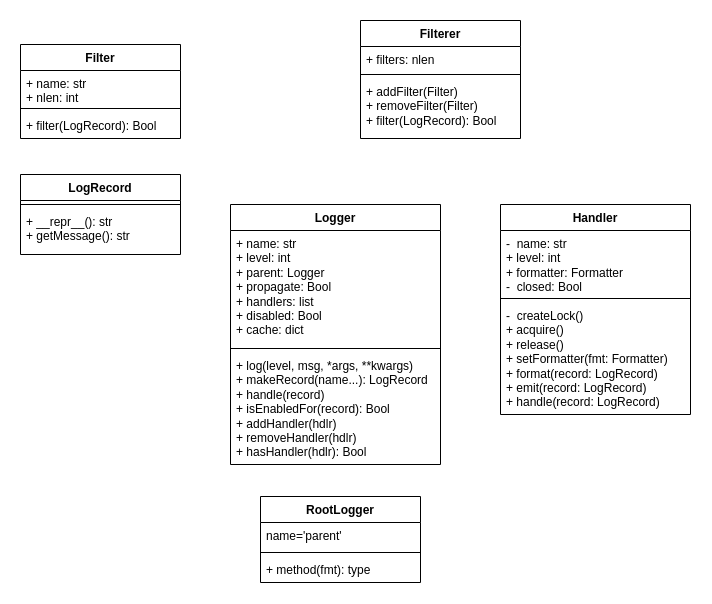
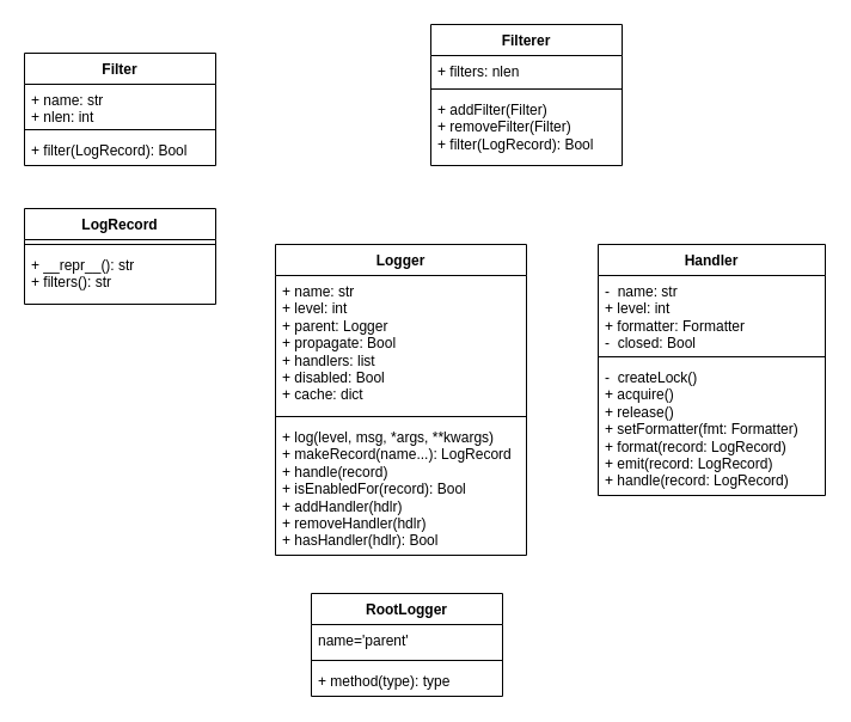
  <mxCell id="0" />
  <mxCell id="1" parent="0" />
  <mxCell id="2" value="Filter" style="swimlane;fontStyle=1;align=center;verticalAlign=top;childLayout=stackLayout;horizontal=1;startSize=26;horizontalStack=0;resizeParent=1;resizeParentMax=0;resizeLast=0;collapsible=1;marginBottom=0;whiteSpace=wrap;html=1;" parent="1" vertex="1"><mxGeometry x="20" y="44" width="160" height="94" as="geometry" /></mxCell>
  <mxCell id="3" value="+ name: str&lt;br&gt;+ nlen: int" style="text;strokeColor=none;fillColor=none;align=left;verticalAlign=top;spacingLeft=4;spacingRight=4;overflow=hidden;rotatable=0;points=[[0,0.5],[1,0.5]];portConstraint=eastwest;whiteSpace=wrap;html=1;" parent="2" vertex="1"><mxGeometry y="26" width="160" height="34" as="geometry" /></mxCell>
  <mxCell id="4" value="" style="line;strokeWidth=1;fillColor=none;align=left;verticalAlign=middle;spacingTop=-1;spacingLeft=3;spacingRight=3;rotatable=0;labelPosition=right;points=[];portConstraint=eastwest;strokeColor=inherit;" parent="2" vertex="1"><mxGeometry y="60" width="160" height="8" as="geometry" /></mxCell>
  <mxCell id="5" value="+ filter(LogRecord): Bool" style="text;strokeColor=none;fillColor=none;align=left;verticalAlign=top;spacingLeft=4;spacingRight=4;overflow=hidden;rotatable=0;points=[[0,0.5],[1,0.5]];portConstraint=eastwest;whiteSpace=wrap;html=1;" parent="2" vertex="1"><mxGeometry y="68" width="160" height="26" as="geometry" /></mxCell>
  <mxCell id="6" value="Filterer" style="swimlane;fontStyle=1;align=center;verticalAlign=top;childLayout=stackLayout;horizontal=1;startSize=26;horizontalStack=0;resizeParent=1;resizeParentMax=0;resizeLast=0;collapsible=1;marginBottom=0;whiteSpace=wrap;html=1;" parent="1" vertex="1"><mxGeometry x="360" y="20" width="160" height="118" as="geometry" /></mxCell>
  <mxCell id="7" value="+ filters: nlen" style="text;strokeColor=none;fillColor=none;align=left;verticalAlign=top;spacingLeft=4;spacingRight=4;overflow=hidden;rotatable=0;points=[[0,0.5],[1,0.5]];portConstraint=eastwest;whiteSpace=wrap;html=1;" parent="6" vertex="1"><mxGeometry y="26" width="160" height="24" as="geometry" /></mxCell>
  <mxCell id="8" value="" style="line;strokeWidth=1;fillColor=none;align=left;verticalAlign=middle;spacingTop=-1;spacingLeft=3;spacingRight=3;rotatable=0;labelPosition=right;points=[];portConstraint=eastwest;strokeColor=inherit;" parent="6" vertex="1"><mxGeometry y="50" width="160" height="8" as="geometry" /></mxCell>
  <mxCell id="9" value="&lt;div&gt;+ addFilter(Filter)&lt;/div&gt;&lt;div&gt;+ removeFilter(Filter)&lt;/div&gt;&lt;div&gt;+ filter(LogRecord): Bool&lt;/div&gt;" style="text;strokeColor=none;fillColor=none;align=left;verticalAlign=top;spacingLeft=4;spacingRight=4;overflow=hidden;rotatable=0;points=[[0,0.5],[1,0.5]];portConstraint=eastwest;whiteSpace=wrap;html=1;" parent="6" vertex="1"><mxGeometry y="58" width="160" height="60" as="geometry" /></mxCell>
  <mxCell id="10" value="LogRecord" style="swimlane;fontStyle=1;align=center;verticalAlign=top;childLayout=stackLayout;horizontal=1;startSize=26;horizontalStack=0;resizeParent=1;resizeParentMax=0;resizeLast=0;collapsible=1;marginBottom=0;whiteSpace=wrap;html=1;" parent="1" vertex="1"><mxGeometry x="20" y="174" width="160" height="80" as="geometry" /></mxCell>
  <mxCell id="11" value="" style="line;strokeWidth=1;fillColor=none;align=left;verticalAlign=middle;spacingTop=-1;spacingLeft=3;spacingRight=3;rotatable=0;labelPosition=right;points=[];portConstraint=eastwest;strokeColor=inherit;" parent="10" vertex="1"><mxGeometry y="26" width="160" height="8" as="geometry" /></mxCell>
- <mxCell id="12" value="+ __repr__(): str&lt;br&gt;+ getMessage(): str" style="text;strokeColor=none;fillColor=none;align=left;verticalAlign=top;spacingLeft=4;spacingRight=4;overflow=hidden;rotatable=0;points=[[0,0.5],[1,0.5]];portConstraint=eastwest;whiteSpace=wrap;html=1;" parent="10" vertex="1"><mxGeometry y="34" width="160" height="46" as="geometry" /></mxCell>
+ <mxCell id="12" value="+ __repr__(): str&lt;br&gt;+ filters(): str" style="text;strokeColor=none;fillColor=none;align=left;verticalAlign=top;spacingLeft=4;spacingRight=4;overflow=hidden;rotatable=0;points=[[0,0.5],[1,0.5]];portConstraint=eastwest;whiteSpace=wrap;html=1;" parent="10" vertex="1"><mxGeometry y="34" width="160" height="46" as="geometry" /></mxCell>
  <mxCell id="13" value="Logger" style="swimlane;fontStyle=1;align=center;verticalAlign=top;childLayout=stackLayout;horizontal=1;startSize=26;horizontalStack=0;resizeParent=1;resizeParentMax=0;resizeLast=0;collapsible=1;marginBottom=0;whiteSpace=wrap;html=1;" vertex="1" parent="1"><mxGeometry x="230" y="204" width="210" height="260" as="geometry" /></mxCell>
  <mxCell id="14" value="+ name: str&lt;br&gt;+ level: int&lt;br&gt;+ parent: Logger&lt;br&gt;+ propagate: Bool&lt;br&gt;+ handlers: list&lt;br&gt;+ disabled: Bool&lt;br&gt;+ cache: dict" style="text;strokeColor=none;fillColor=none;align=left;verticalAlign=top;spacingLeft=4;spacingRight=4;overflow=hidden;rotatable=0;points=[[0,0.5],[1,0.5]];portConstraint=eastwest;whiteSpace=wrap;html=1;" vertex="1" parent="13"><mxGeometry y="26" width="210" height="114" as="geometry" /></mxCell>
  <mxCell id="15" value="" style="line;strokeWidth=1;fillColor=none;align=left;verticalAlign=middle;spacingTop=-1;spacingLeft=3;spacingRight=3;rotatable=0;labelPosition=right;points=[];portConstraint=eastwest;strokeColor=inherit;" vertex="1" parent="13"><mxGeometry y="140" width="210" height="8" as="geometry" /></mxCell>
  <mxCell id="16" value="+ log(level, msg, *args, **kwargs)&lt;br&gt;+ makeRecord(name...): LogRecord&lt;br&gt;+ handle(record)&lt;br&gt;+ isEnabledFor(record): Bool&lt;br&gt;+ addHandler(hdlr)&lt;br&gt;+ removeHandler(hdlr)&lt;br&gt;+ hasHandler(hdlr): Bool" style="text;strokeColor=none;fillColor=none;align=left;verticalAlign=top;spacingLeft=4;spacingRight=4;overflow=hidden;rotatable=0;points=[[0,0.5],[1,0.5]];portConstraint=eastwest;whiteSpace=wrap;html=1;" vertex="1" parent="13"><mxGeometry y="148" width="210" height="112" as="geometry" /></mxCell>
  <mxCell id="17" value="Handler&lt;br&gt;" style="swimlane;fontStyle=1;align=center;verticalAlign=top;childLayout=stackLayout;horizontal=1;startSize=26;horizontalStack=0;resizeParent=1;resizeParentMax=0;resizeLast=0;collapsible=1;marginBottom=0;whiteSpace=wrap;html=1;" vertex="1" parent="1"><mxGeometry x="500" y="204" width="190" height="210" as="geometry" /></mxCell>
  <mxCell id="18" value="-&amp;nbsp; name: str&lt;br&gt;+ level: int&lt;br&gt;+ formatter: Formatter&lt;br&gt;-&amp;nbsp; closed: Bool" style="text;strokeColor=none;fillColor=none;align=left;verticalAlign=top;spacingLeft=4;spacingRight=4;overflow=hidden;rotatable=0;points=[[0,0.5],[1,0.5]];portConstraint=eastwest;whiteSpace=wrap;html=1;" vertex="1" parent="17"><mxGeometry y="26" width="190" height="64" as="geometry" /></mxCell>
  <mxCell id="19" value="" style="line;strokeWidth=1;fillColor=none;align=left;verticalAlign=middle;spacingTop=-1;spacingLeft=3;spacingRight=3;rotatable=0;labelPosition=right;points=[];portConstraint=eastwest;strokeColor=inherit;" vertex="1" parent="17"><mxGeometry y="90" width="190" height="8" as="geometry" /></mxCell>
  <mxCell id="20" value="-&amp;nbsp; createLock()&lt;br&gt;+ acquire()&lt;br&gt;+ release()&lt;br&gt;+ setFormatter(fmt: Formatter)&lt;br&gt;+ format(record: LogRecord)&lt;br&gt;+ emit(record: LogRecord)&lt;br&gt;+ handle(record: LogRecord)" style="text;strokeColor=none;fillColor=none;align=left;verticalAlign=top;spacingLeft=4;spacingRight=4;overflow=hidden;rotatable=0;points=[[0,0.5],[1,0.5]];portConstraint=eastwest;whiteSpace=wrap;html=1;" vertex="1" parent="17"><mxGeometry y="98" width="190" height="112" as="geometry" /></mxCell>
  <mxCell id="21" value="RootLogger" style="swimlane;fontStyle=1;align=center;verticalAlign=top;childLayout=stackLayout;horizontal=1;startSize=26;horizontalStack=0;resizeParent=1;resizeParentMax=0;resizeLast=0;collapsible=1;marginBottom=0;whiteSpace=wrap;html=1;" vertex="1" parent="1"><mxGeometry x="260" y="496" width="160" height="86" as="geometry" /></mxCell>
  <mxCell id="22" value="name='parent'" style="text;strokeColor=none;fillColor=none;align=left;verticalAlign=top;spacingLeft=4;spacingRight=4;overflow=hidden;rotatable=0;points=[[0,0.5],[1,0.5]];portConstraint=eastwest;whiteSpace=wrap;html=1;" vertex="1" parent="21"><mxGeometry y="26" width="160" height="26" as="geometry" /></mxCell>
  <mxCell id="23" value="" style="line;strokeWidth=1;fillColor=none;align=left;verticalAlign=middle;spacingTop=-1;spacingLeft=3;spacingRight=3;rotatable=0;labelPosition=right;points=[];portConstraint=eastwest;strokeColor=inherit;" vertex="1" parent="21"><mxGeometry y="52" width="160" height="8" as="geometry" /></mxCell>
- <mxCell id="24" value="+ method(fmt): type" style="text;strokeColor=none;fillColor=none;align=left;verticalAlign=top;spacingLeft=4;spacingRight=4;overflow=hidden;rotatable=0;points=[[0,0.5],[1,0.5]];portConstraint=eastwest;whiteSpace=wrap;html=1;" vertex="1" parent="21"><mxGeometry y="60" width="160" height="26" as="geometry" /></mxCell>
+ <mxCell id="24" value="+ method(type): type" style="text;strokeColor=none;fillColor=none;align=left;verticalAlign=top;spacingLeft=4;spacingRight=4;overflow=hidden;rotatable=0;points=[[0,0.5],[1,0.5]];portConstraint=eastwest;whiteSpace=wrap;html=1;" vertex="1" parent="21"><mxGeometry y="60" width="160" height="26" as="geometry" /></mxCell>
